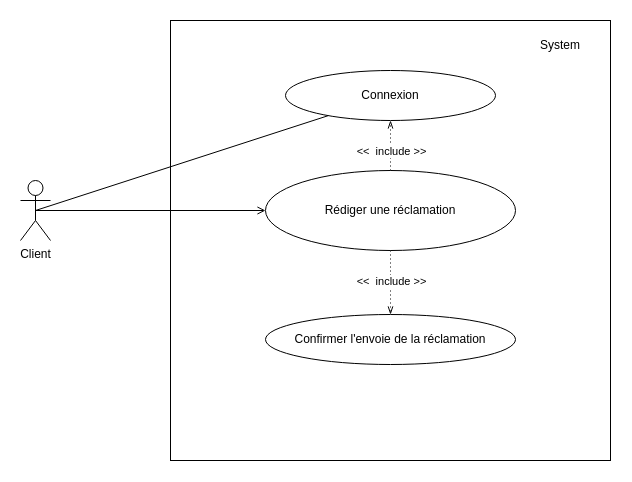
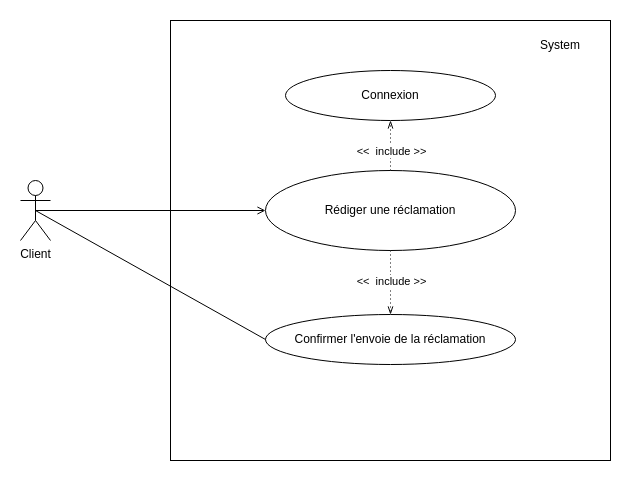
  <mxCell id="0" />
  <mxCell id="1" parent="0" />
  <mxCell id="2" value="" style="whiteSpace=wrap;html=1;aspect=fixed;" vertex="1" parent="1"><mxGeometry x="170" y="20" width="440" height="440" as="geometry" /></mxCell>
  <mxCell id="3" value="System" style="text;html=1;strokeColor=none;fillColor=none;align=center;verticalAlign=middle;whiteSpace=wrap;rounded=0;" vertex="1" parent="1"><mxGeometry x="530" y="30" width="60" height="30" as="geometry" /></mxCell>
  <mxCell id="4" value="Client" style="shape=umlActor;verticalLabelPosition=bottom;verticalAlign=top;html=1;outlineConnect=0;" vertex="1" parent="1"><mxGeometry x="20" y="180" width="30" height="60" as="geometry" /></mxCell>
  <mxCell id="5" value="Rédiger une réclamation" style="ellipse;whiteSpace=wrap;html=1;" vertex="1" parent="1"><mxGeometry x="265" y="170" width="250" height="80" as="geometry" /></mxCell>
  <mxCell id="6" value="Connexion" style="ellipse;whiteSpace=wrap;html=1;" vertex="1" parent="1"><mxGeometry x="285" y="70" width="210" height="50" as="geometry" /></mxCell>
  <mxCell id="7" value="" style="endArrow=openThin;dashed=1;html=1;dashPattern=1 3;strokeWidth=1;rounded=0;exitX=0.5;exitY=0;exitDx=0;exitDy=0;entryX=0.5;entryY=1;entryDx=0;entryDy=0;endFill=0;" edge="1" parent="1" source="5" target="6"><mxGeometry width="50" height="50" relative="1" as="geometry"><mxPoint x="430" y="270" as="sourcePoint" /><mxPoint x="480" y="220" as="targetPoint" /></mxGeometry></mxCell>
  <mxCell id="8" value="&amp;lt;&amp;lt;&amp;nbsp; include &amp;gt;&amp;gt;" style="edgeLabel;html=1;align=center;verticalAlign=middle;resizable=0;points=[];" vertex="1" connectable="0" parent="7"><mxGeometry x="0.16" relative="1" as="geometry"><mxPoint y="9" as="offset" /></mxGeometry></mxCell>
  <mxCell id="9" value="Confirmer l'envoie de la réclamation" style="ellipse;whiteSpace=wrap;html=1;" vertex="1" parent="1"><mxGeometry x="265" y="314" width="250" height="50" as="geometry" /></mxCell>
  <mxCell id="10" value="" style="endArrow=openThin;dashed=1;html=1;dashPattern=1 3;strokeWidth=1;rounded=0;exitX=0.5;exitY=1;exitDx=0;exitDy=0;entryX=0.5;entryY=0;entryDx=0;entryDy=0;endFill=0;" edge="1" parent="1" source="5" target="9"><mxGeometry width="50" height="50" relative="1" as="geometry"><mxPoint x="400" y="180" as="sourcePoint" /><mxPoint x="400" y="130" as="targetPoint" /></mxGeometry></mxCell>
  <mxCell id="11" value="&amp;lt;&amp;lt;&amp;nbsp; include &amp;gt;&amp;gt;" style="edgeLabel;html=1;align=center;verticalAlign=middle;resizable=0;points=[];" vertex="1" connectable="0" parent="10"><mxGeometry x="0.16" relative="1" as="geometry"><mxPoint y="-7" as="offset" /></mxGeometry></mxCell>
  <mxCell id="12" value="" style="endArrow=open;html=1;rounded=0;strokeWidth=1;exitX=0.5;exitY=0.5;exitDx=0;exitDy=0;exitPerimeter=0;entryX=0;entryY=0.5;entryDx=0;entryDy=0;" edge="1" parent="1" source="4" target="5"><mxGeometry width="50" height="50" relative="1" as="geometry"><mxPoint x="310" y="260" as="sourcePoint" /><mxPoint x="360" y="210" as="targetPoint" /></mxGeometry></mxCell>
- <mxCell id="13" value="" style="endArrow=none;html=1;rounded=0;strokeWidth=1;exitX=0.5;exitY=0.5;exitDx=0;exitDy=0;exitPerimeter=0;" edge="1" parent="1" source="4" target="6"><mxGeometry width="50" height="50" relative="1" as="geometry"><mxPoint x="310" y="260" as="sourcePoint" /><mxPoint x="360" y="210" as="targetPoint" /></mxGeometry></mxCell>
+ <mxCell id="13" value="" style="endArrow=none;html=1;rounded=0;strokeWidth=1;exitX=0.5;exitY=0.5;exitDx=0;exitDy=0;exitPerimeter=0;entryX=0;entryY=0.5;entryDx=0;entryDy=0;" edge="1" parent="1" source="4" target="9"><mxGeometry width="50" height="50" relative="1" as="geometry"><mxPoint x="310" y="260" as="sourcePoint" /><mxPoint x="360" y="210" as="targetPoint" /></mxGeometry></mxCell>
